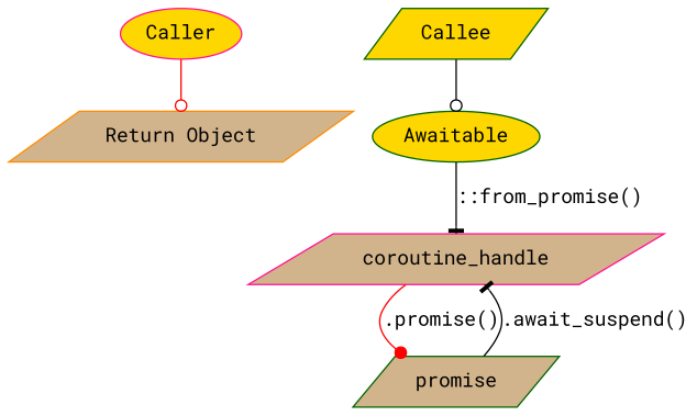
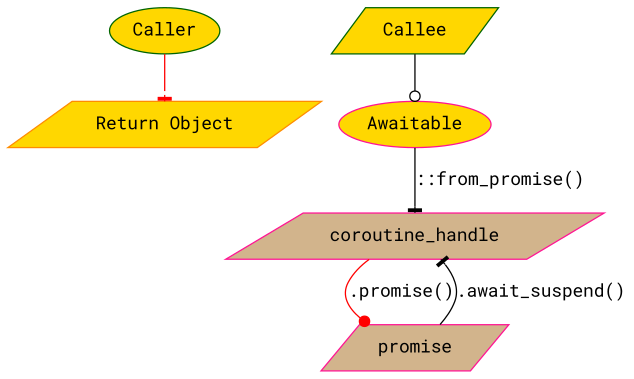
  digraph {
    fontname="Roboto Mono"
    node [color=deeppink fillcolor=gold fontname="Roboto Mono" shape=parallelogram style=filled]
    edge [arrowhead=odot fontname="Roboto Mono"]
-   n1 [label=Caller shape=ellipse]
-   n2 [color=darkorange fillcolor=tan label="Return Object"]
+   n1 [color=darkgreen label=Caller shape=ellipse]
+   n2 [color=darkorange label="Return Object"]
    n3 [color=darkgreen label=Callee]
-   n4 [color=darkgreen label=Awaitable shape=ellipse]
+   n4 [label=Awaitable shape=ellipse]
    n5 [fillcolor=tan label=coroutine_handle]
-   n6 [color=darkgreen fillcolor=tan label=promise]
-   n1 -> n2 [color=red]
+   n6 [fillcolor=tan label=promise]
+   n1 -> n2 [arrowhead=tee color=red]
    n3 -> n4
    n4 -> n5 [arrowhead=tee label="::from_promise()"]
    n5 -> n6 [arrowhead=dot color=red label=".promise()"]
    n6 -> n5 [arrowhead=tee label=".await_suspend()"]
  }
